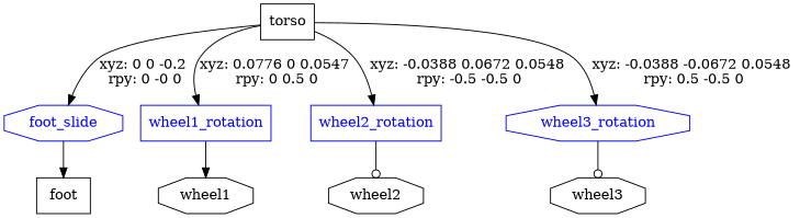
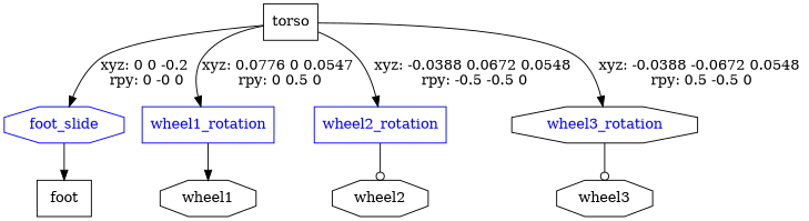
  digraph {
    node [shape=octagon]
    edge [arrowhead=normal]
    n1 [label=torso shape=box]
    foot_slide [color=blue fontcolor=blue]
    wheel1_rotation [color=blue fontcolor=blue shape=box]
    wheel2_rotation [color=blue fontcolor=blue shape=box]
-   wheel3_rotation [color=blue fontcolor=blue]
+   wheel3_rotation [color=black fontcolor=blue]
    n6 [label=foot shape=box]
    n7 [label=wheel1]
    n8 [label=wheel2]
    n9 [label=wheel3]
    n1 -> foot_slide [label="xyz: 0 0 -0.2 \nrpy: 0 -0 0"]
    n1 -> wheel1_rotation [label="xyz: 0.0776 0 0.0547 \nrpy: 0 0.5 0"]
    n1 -> wheel2_rotation [label="xyz: -0.0388 0.0672 0.0548 \nrpy: -0.5 -0.5 0"]
    n1 -> wheel3_rotation [label="xyz: -0.0388 -0.0672 0.0548 \nrpy: 0.5 -0.5 0"]
    foot_slide -> n6
    wheel1_rotation -> n7
    wheel2_rotation -> n8 [arrowhead=odot]
    wheel3_rotation -> n9 [arrowhead=odot]
  }
